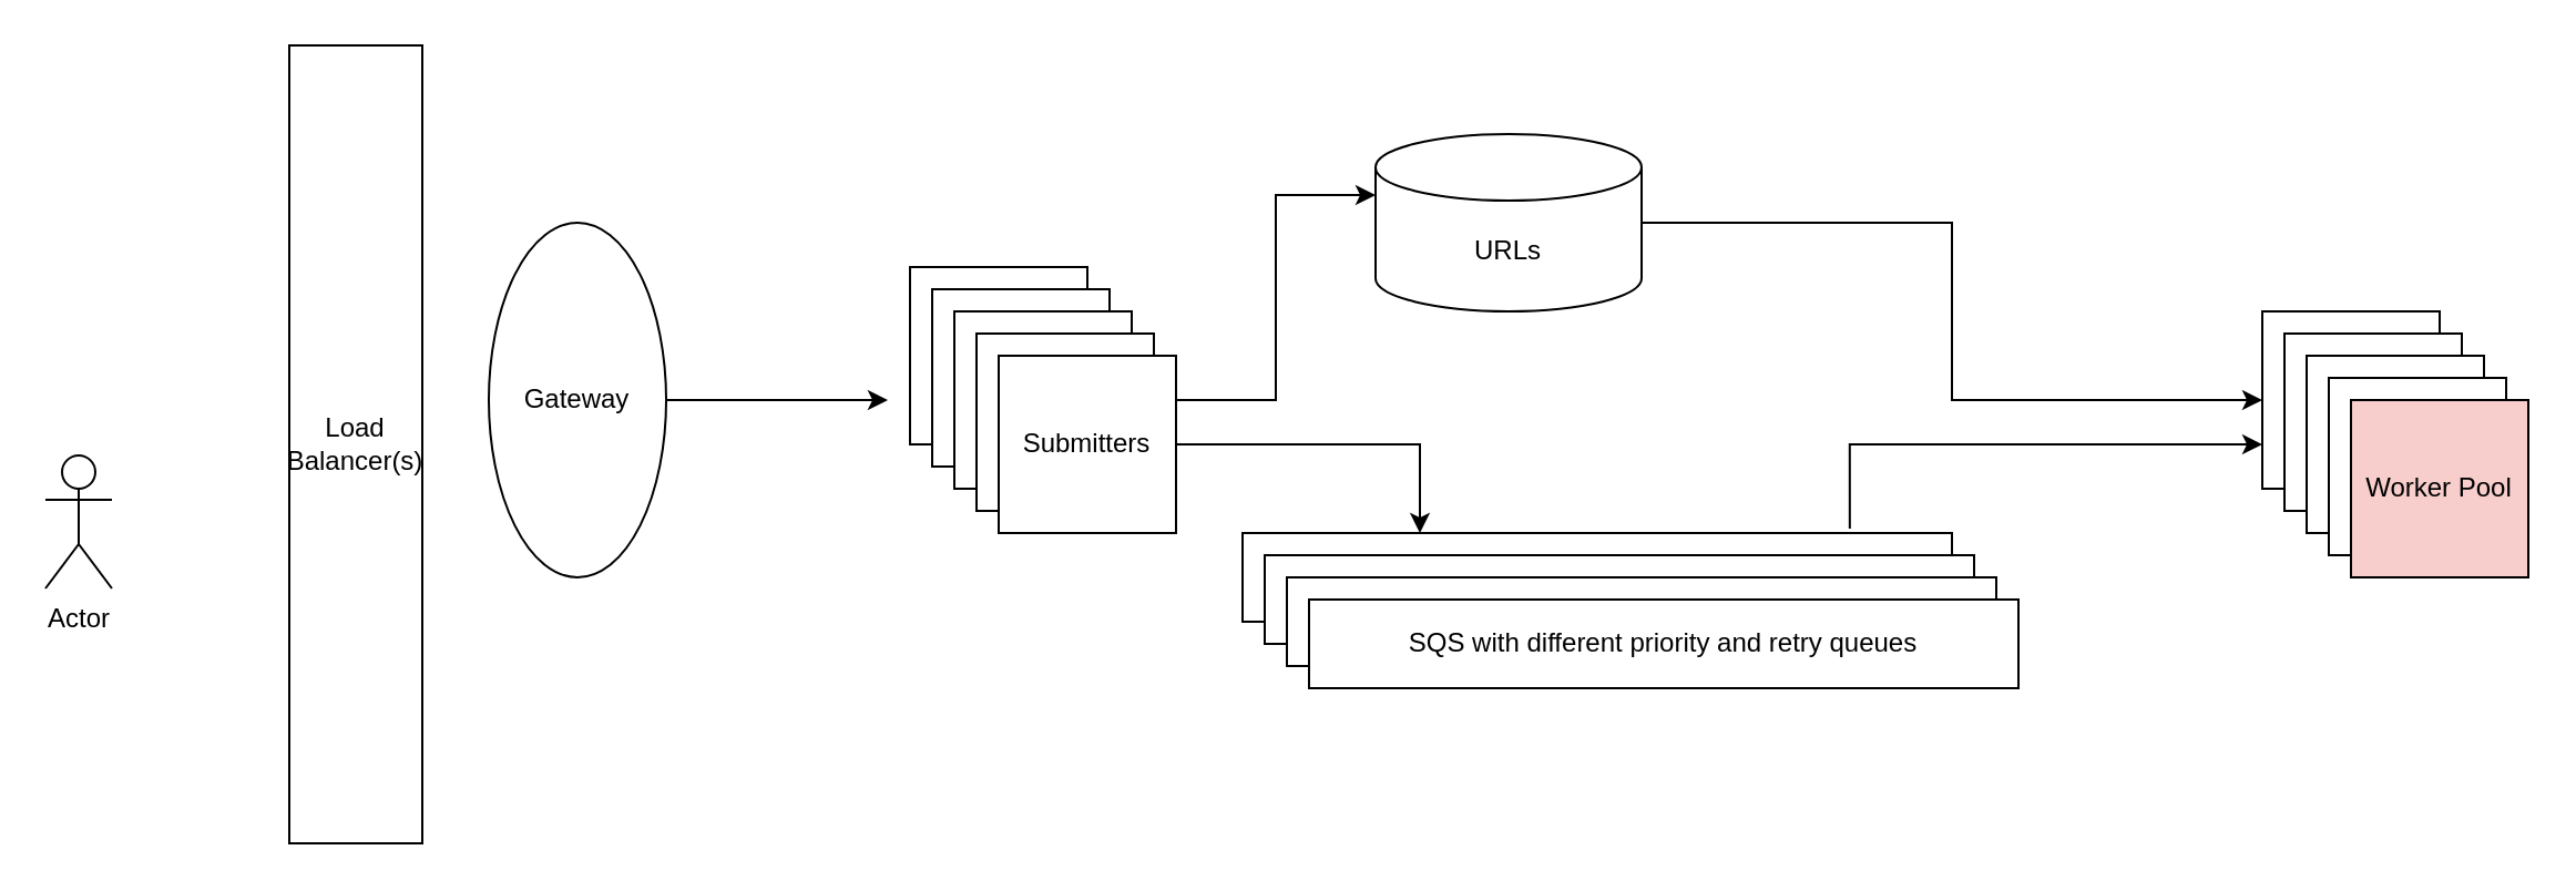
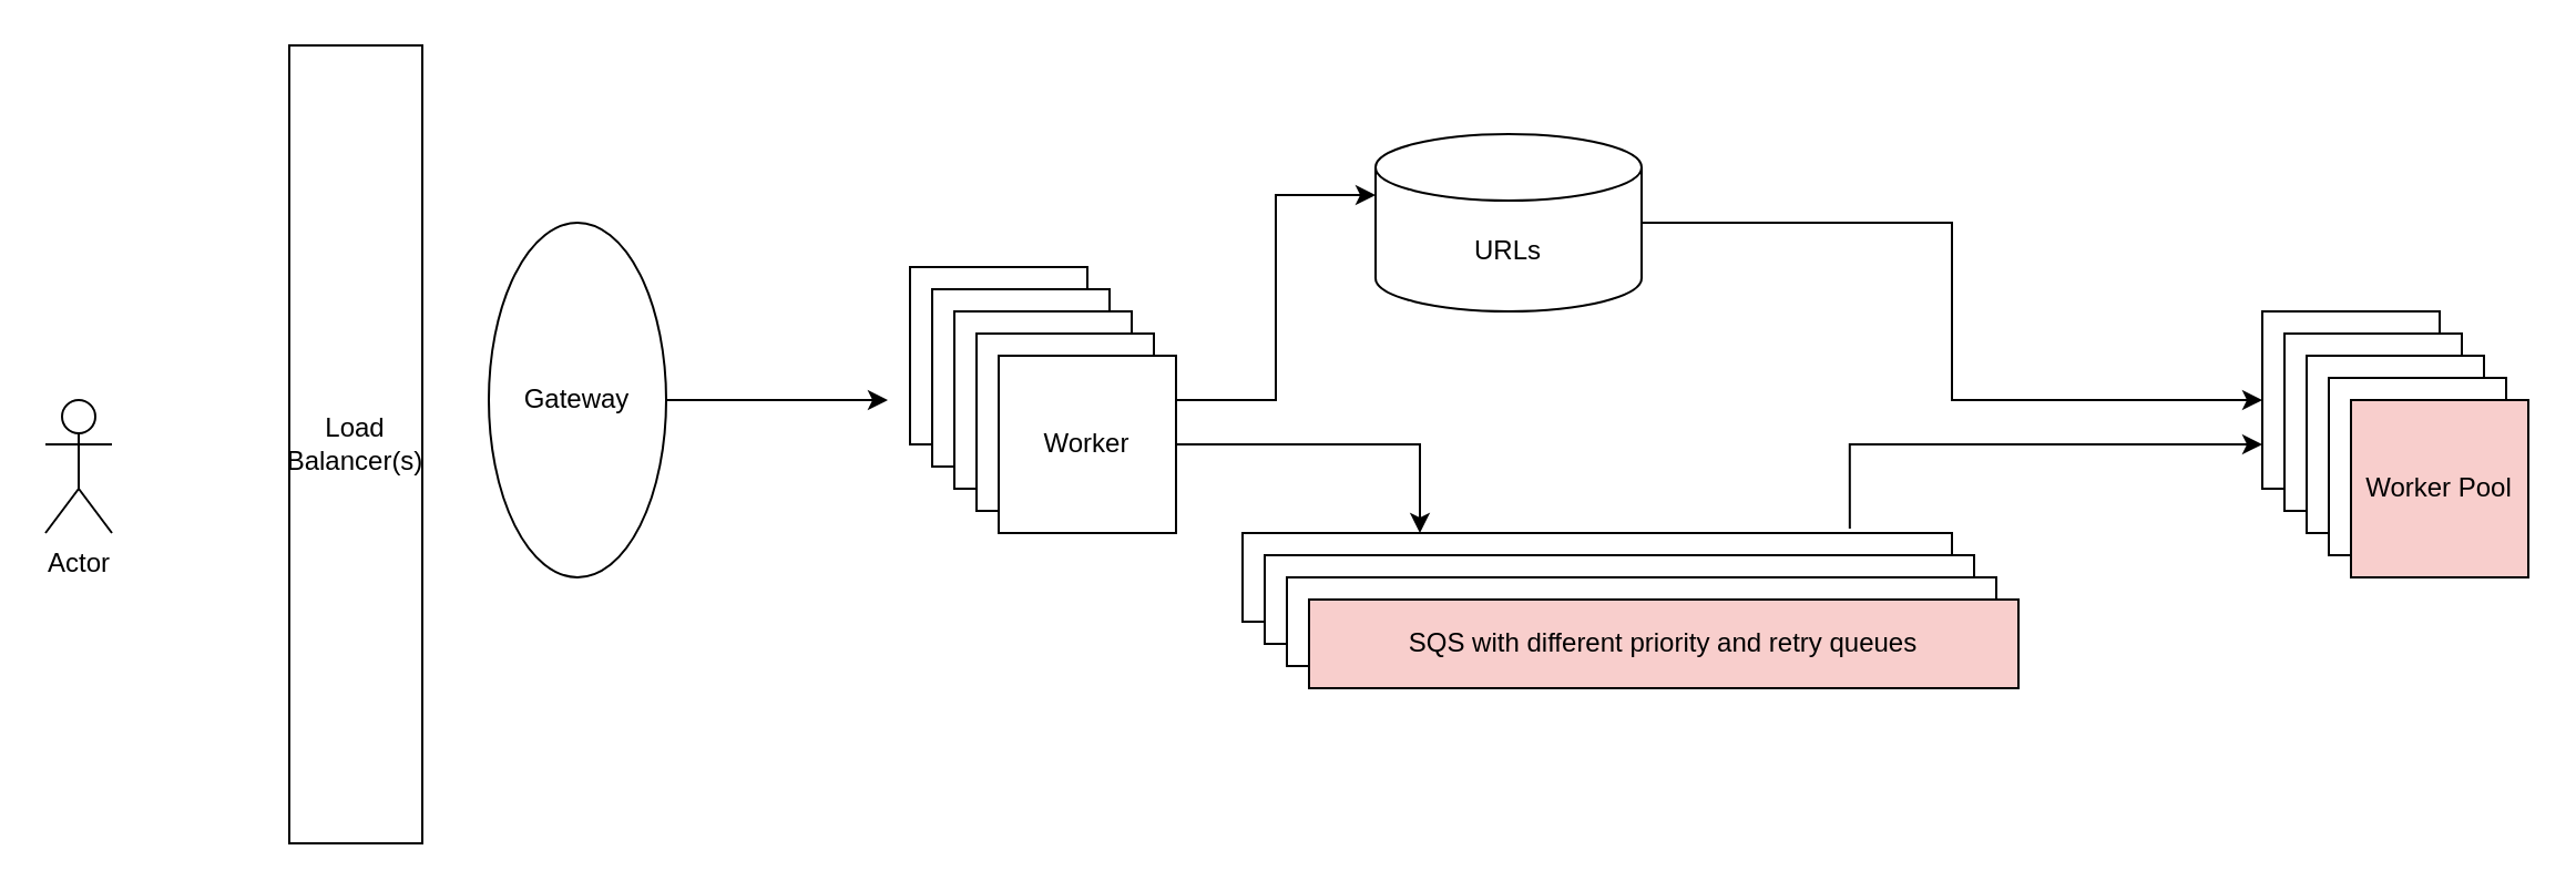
  <mxCell id="0" />
  <mxCell id="1" parent="0" />
- <mxCell id="2" value="Actor" style="shape=umlActor;verticalLabelPosition=bottom;verticalAlign=top;html=1;outlineConnect=0;" vertex="1" parent="1"><mxGeometry x="20" y="205" width="30" height="60" as="geometry" /></mxCell>
+ <mxCell id="2" value="Actor" style="shape=umlActor;verticalLabelPosition=bottom;verticalAlign=top;html=1;outlineConnect=0;" vertex="1" parent="1"><mxGeometry x="20" y="180" width="30" height="60" as="geometry" /></mxCell>
  <mxCell id="3" value="Load Balancer(s)" style="rounded=0;whiteSpace=wrap;html=1;" vertex="1" parent="1"><mxGeometry x="130" y="20" width="60" height="360" as="geometry" /></mxCell>
  <mxCell id="4" value="" style="whiteSpace=wrap;html=1;aspect=fixed;" vertex="1" parent="1"><mxGeometry x="410" y="120" width="80" height="80" as="geometry" /></mxCell>
  <mxCell id="5" value="" style="whiteSpace=wrap;html=1;aspect=fixed;" vertex="1" parent="1"><mxGeometry x="420" y="130" width="80" height="80" as="geometry" /></mxCell>
  <mxCell id="6" value="" style="whiteSpace=wrap;html=1;aspect=fixed;" vertex="1" parent="1"><mxGeometry x="430" y="140" width="80" height="80" as="geometry" /></mxCell>
  <mxCell id="7" value="" style="whiteSpace=wrap;html=1;aspect=fixed;" vertex="1" parent="1"><mxGeometry x="440" y="150" width="80" height="80" as="geometry" /></mxCell>
  <mxCell id="8" style="edgeStyle=orthogonalEdgeStyle;rounded=0;orthogonalLoop=1;jettySize=auto;html=1;entryX=0.25;entryY=0;entryDx=0;entryDy=0;" edge="1" parent="1" source="10" target="13"><mxGeometry relative="1" as="geometry" /></mxCell>
  <mxCell id="9" style="edgeStyle=orthogonalEdgeStyle;rounded=0;orthogonalLoop=1;jettySize=auto;html=1;exitX=1;exitY=0.25;exitDx=0;exitDy=0;entryX=0;entryY=0;entryDx=0;entryDy=27.5;entryPerimeter=0;" edge="1" parent="1" source="10" target="12"><mxGeometry relative="1" as="geometry" /></mxCell>
- <mxCell id="10" value="Submitters" style="whiteSpace=wrap;html=1;aspect=fixed;" vertex="1" parent="1"><mxGeometry x="450" y="160" width="80" height="80" as="geometry" /></mxCell>
+ <mxCell id="10" value="Worker" style="whiteSpace=wrap;html=1;aspect=fixed;" vertex="1" parent="1"><mxGeometry x="450" y="160" width="80" height="80" as="geometry" /></mxCell>
  <mxCell id="11" style="edgeStyle=orthogonalEdgeStyle;rounded=0;orthogonalLoop=1;jettySize=auto;html=1;entryX=0;entryY=0.5;entryDx=0;entryDy=0;" edge="1" parent="1" source="12" target="18"><mxGeometry relative="1" as="geometry" /></mxCell>
  <mxCell id="12" value="URLs" style="shape=cylinder3;whiteSpace=wrap;html=1;boundedLbl=1;backgroundOutline=1;size=15;" vertex="1" parent="1"><mxGeometry x="620" y="60" width="120" height="80" as="geometry" /></mxCell>
  <mxCell id="13" value="" style="rounded=0;whiteSpace=wrap;html=1;" vertex="1" parent="1"><mxGeometry x="560" y="240" width="320" height="40" as="geometry" /></mxCell>
  <mxCell id="14" value="" style="rounded=0;whiteSpace=wrap;html=1;" vertex="1" parent="1"><mxGeometry x="570" y="250" width="320" height="40" as="geometry" /></mxCell>
  <mxCell id="15" value="" style="rounded=0;whiteSpace=wrap;html=1;" vertex="1" parent="1"><mxGeometry x="580" y="260" width="320" height="40" as="geometry" /></mxCell>
- <mxCell id="16" value="SQS with different priority and retry queues" style="rounded=0;whiteSpace=wrap;html=1;" vertex="1" parent="1"><mxGeometry x="590" y="270" width="320" height="40" as="geometry" /></mxCell>
+ <mxCell id="16" value="SQS with different priority and retry queues" style="rounded=0;whiteSpace=wrap;html=1;fillColor=#f8cecc;" vertex="1" parent="1"><mxGeometry x="590" y="270" width="320" height="40" as="geometry" /></mxCell>
  <mxCell id="17" style="edgeStyle=orthogonalEdgeStyle;rounded=0;orthogonalLoop=1;jettySize=auto;html=1;exitX=0.856;exitY=-0.05;exitDx=0;exitDy=0;exitPerimeter=0;" edge="1" parent="1" source="13" target="18"><mxGeometry relative="1" as="geometry"><Array as="points"><mxPoint x="834" y="200" /></Array></mxGeometry></mxCell>
  <mxCell id="18" value="" style="whiteSpace=wrap;html=1;aspect=fixed;" vertex="1" parent="1"><mxGeometry x="1020" y="140" width="80" height="80" as="geometry" /></mxCell>
  <mxCell id="19" value="" style="whiteSpace=wrap;html=1;aspect=fixed;" vertex="1" parent="1"><mxGeometry x="1030" y="150" width="80" height="80" as="geometry" /></mxCell>
  <mxCell id="20" value="" style="whiteSpace=wrap;html=1;aspect=fixed;" vertex="1" parent="1"><mxGeometry x="1040" y="160" width="80" height="80" as="geometry" /></mxCell>
  <mxCell id="21" value="" style="whiteSpace=wrap;html=1;aspect=fixed;" vertex="1" parent="1"><mxGeometry x="1050" y="170" width="80" height="80" as="geometry" /></mxCell>
  <mxCell id="22" value="Worker Pool" style="whiteSpace=wrap;html=1;aspect=fixed;fillColor=#f8cecc;" vertex="1" parent="1"><mxGeometry x="1060" y="180" width="80" height="80" as="geometry" /></mxCell>
  <mxCell id="23" style="edgeStyle=orthogonalEdgeStyle;rounded=0;orthogonalLoop=1;jettySize=auto;html=1;" edge="1" parent="1" source="24"><mxGeometry relative="1" as="geometry"><mxPoint x="400" y="180" as="targetPoint" /></mxGeometry></mxCell>
  <mxCell id="24" value="Gateway" style="ellipse;whiteSpace=wrap;html=1;" vertex="1" parent="1"><mxGeometry x="220" y="100" width="80" height="160" as="geometry" /></mxCell>
